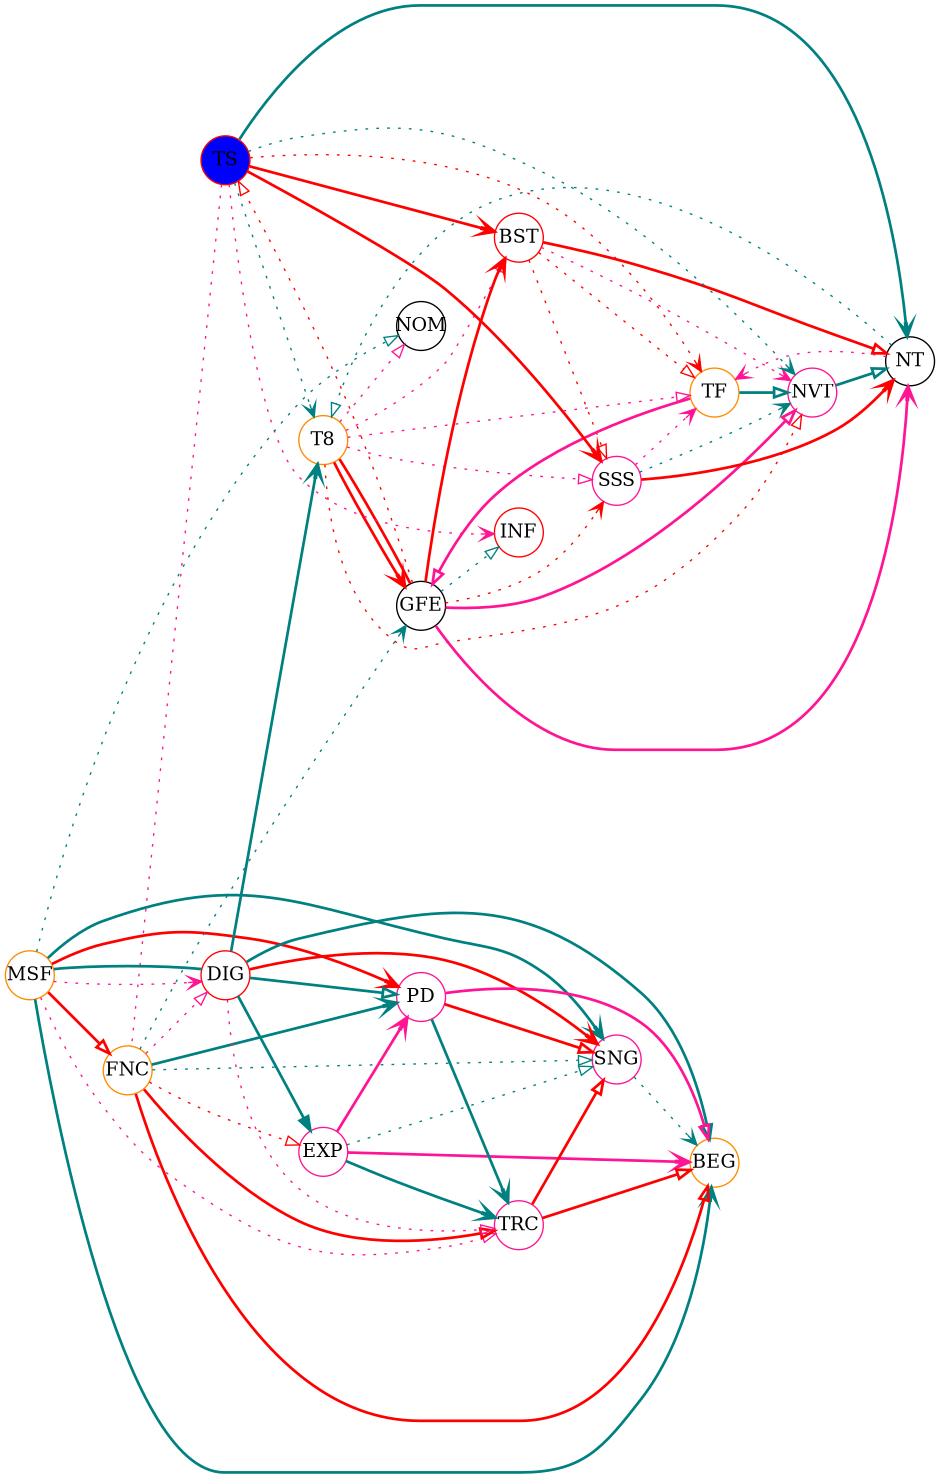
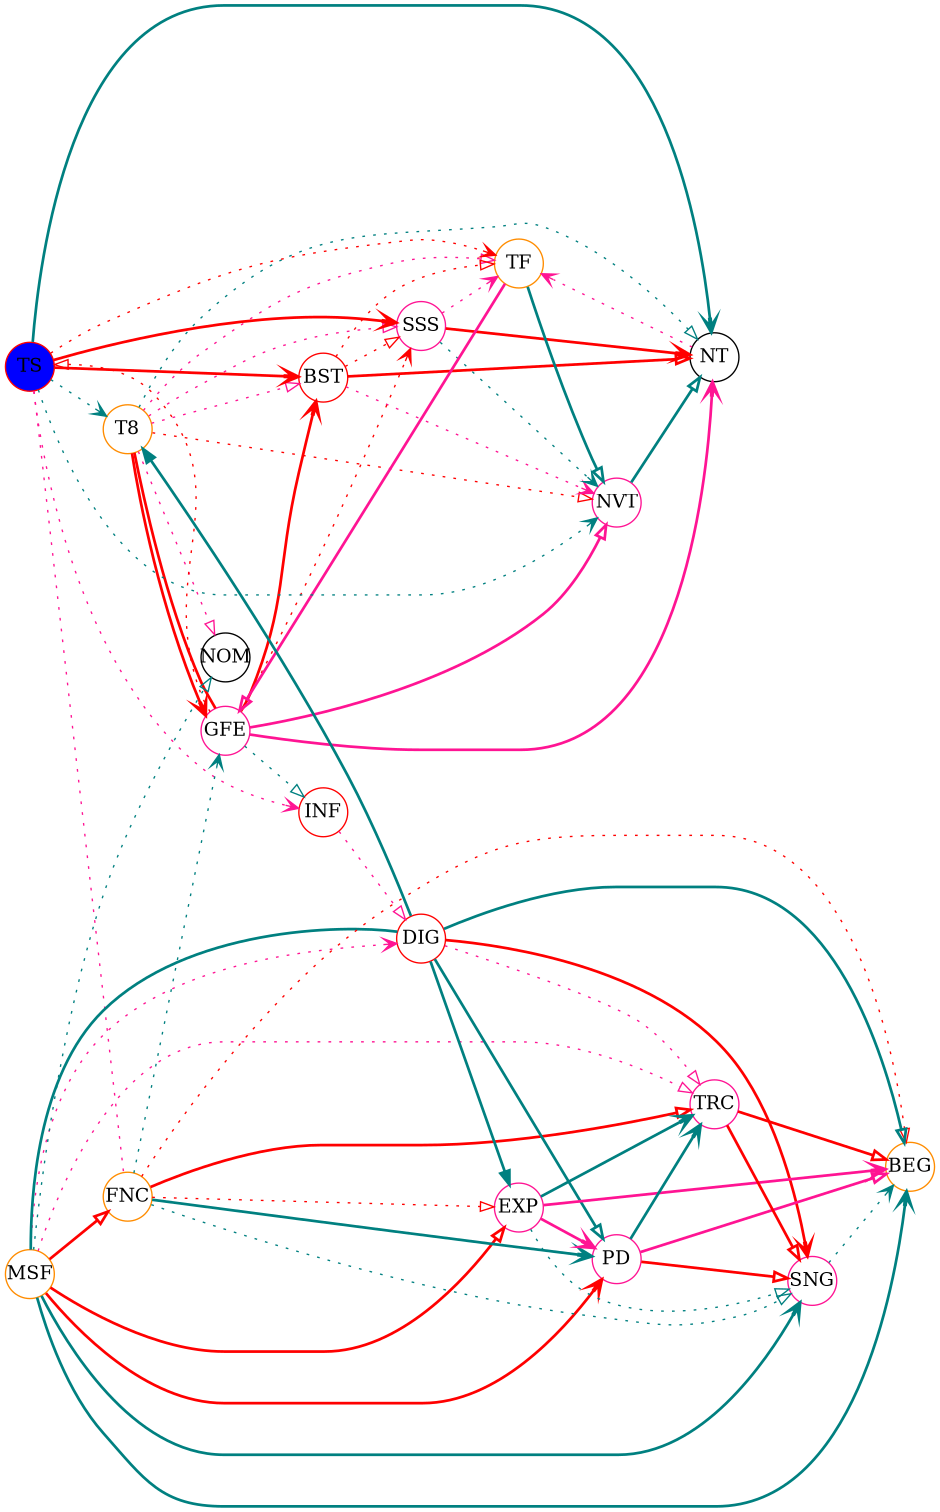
  digraph {
    rankdir=LR
    node [color=deeppink fixedsize=true margin=0.5 shape=circle]
    edge [arrowhead=onormal color=red style=bold]
    T8 [color=darkorange width=.5]
    NVT [width=.5]
    BST [color=red width=.5]
-   GFE [color=black width=.5]
+   GFE [width=.5]
    NT [color=black width=.5]
    SSS [width=.5]
    TF [color=darkorange width=.5]
    TS [color=red fillcolor=blue style=filled width=.5]
    MSF [color=darkorange width=.5]
    FNC [color=darkorange width=.5]
    DIG [color=red width=.5]
    EXP [width=.5]
    PD [width=.5]
    BEG [color=darkorange width=.5]
    SNG [width=.5]
    TRC [width=.5]
    NOM [color=black width=.5]
    INF [color=red width=.5]
    subgraph sub_1 {
      T8
      NVT
      BST
      GFE
      NT
      SSS
      TF
      TS
    }
    subgraph sub_2 {
      MSF
      FNC
      DIG
      EXP
      PD
      BEG
      SNG
      TRC
    }
    T8 -> NVT [style=dotted]
    T8 -> BST [color=deeppink style=dotted]
    T8 -> GFE [arrowhead=vee]
    T8 -> GFE [constraint=false dir=none arrowhead=""]
-   NT -> T8 [color=teal style=dotted]
+   T8 -> NT [color=teal style=dotted]
    T8 -> SSS [color=deeppink style=dotted]
    T8 -> TF [color=deeppink style=dotted]
    T8 -> NOM [color=deeppink style=dotted]
    NVT -> NT [color=teal]
    BST -> NVT [arrowhead=vee color=deeppink style=dotted]
    BST -> NT
    BST -> SSS [style=dotted]
    BST -> TF [style=dotted]
    GFE -> NVT [color=deeppink]
    GFE -> BST [arrowhead=vee]
    GFE -> NT [arrowhead=vee color=deeppink]
    GFE -> SSS [arrowhead=vee style=dotted]
    GFE -> TS [constraint=false style=dotted]
    GFE -> INF [color=teal style=dotted]
    NT -> TF [arrowhead=vee color=deeppink constraint=false style=dotted]
    SSS -> NVT [arrowhead=vee color=teal style=dotted]
    SSS -> NT [arrowhead=vee]
    SSS -> TF [arrowhead=vee color=deeppink style=dotted]
    TF -> NVT [color=teal]
    TF -> GFE [color=deeppink constraint=false]
    TS -> T8 [arrowhead=vee color=teal style=dotted]
    TS -> NVT [arrowhead=vee color=teal style=dotted]
    TS -> BST [arrowhead=vee]
    TS -> NT [arrowhead=vee color=teal]
    TS -> SSS [arrowhead=vee]
    TS -> TF [arrowhead=vee style=dotted]
    TS -> FNC [color=deeppink constraint=false dir=none style=dotted arrowhead=""]
    TS -> INF [arrowhead=vee color=deeppink style=dotted]
    MSF -> FNC
    MSF -> DIG [arrowhead=vee color=deeppink style=dotted]
    MSF -> DIG [color=teal constraint=false dir=none arrowhead=""]
+   MSF -> EXP
    MSF -> PD [arrowhead=vee]
    MSF -> BEG [arrowhead=vee color=teal]
    MSF -> SNG [arrowhead=vee color=teal]
    MSF -> TRC [color=deeppink style=dotted]
    MSF -> NOM [color=teal style=dotted]
    FNC -> GFE [arrowhead=vee color=teal style=dotted]
-   FNC -> DIG [color=deeppink style=dotted]
+   INF -> DIG [color=deeppink style=dotted]
    FNC -> EXP [style=dotted]
    FNC -> PD [arrowhead=vee color=teal]
-   FNC -> BEG
+   FNC -> BEG [style=dotted]
    FNC -> SNG [color=teal style=dotted]
    FNC -> TRC
-   DIG -> T8 [arrowhead=vee color=teal]
+   DIG -> T8 [arrowhead=normal color=teal]
    DIG -> EXP [arrowhead=normal color=teal]
    DIG -> PD [color=teal]
    DIG -> BEG [color=teal]
    DIG -> SNG [arrowhead=vee]
    DIG -> TRC [color=deeppink style=dotted]
    EXP -> PD [arrowhead=vee color=deeppink]
    EXP -> BEG [arrowhead=vee color=deeppink]
    EXP -> SNG [color=teal style=dotted]
    EXP -> TRC [arrowhead=vee color=teal]
    PD -> BEG [color=deeppink]
    PD -> SNG
    PD -> TRC [arrowhead=vee color=teal]
    SNG -> BEG [arrowhead=vee color=teal style=dotted]
    TRC -> BEG
    TRC -> SNG
  }
